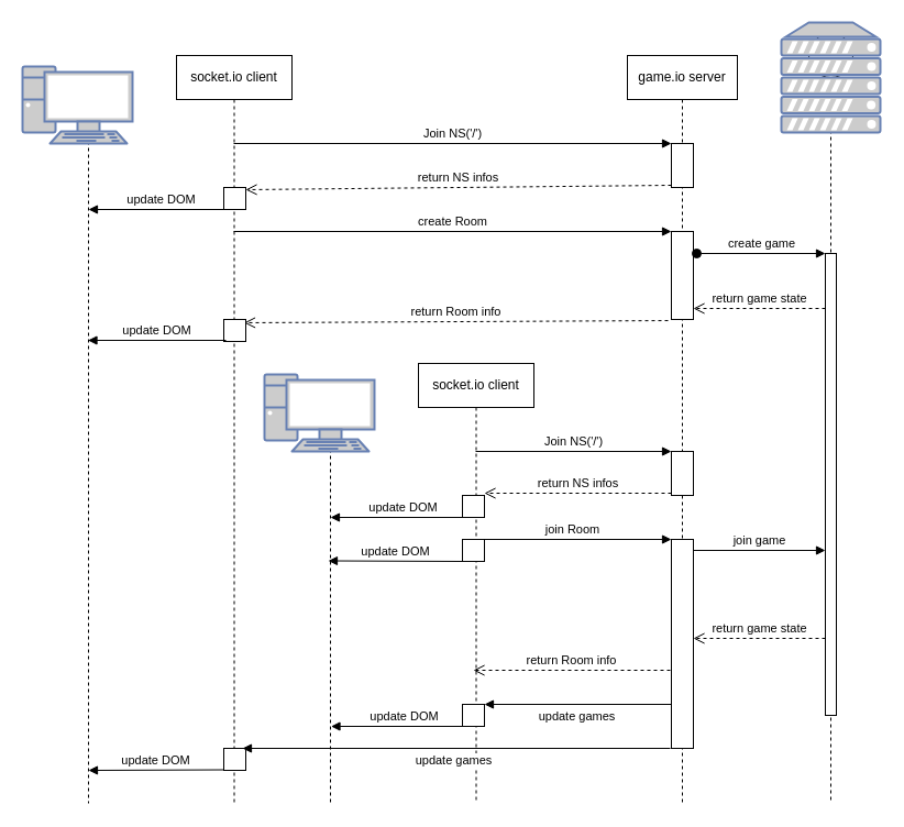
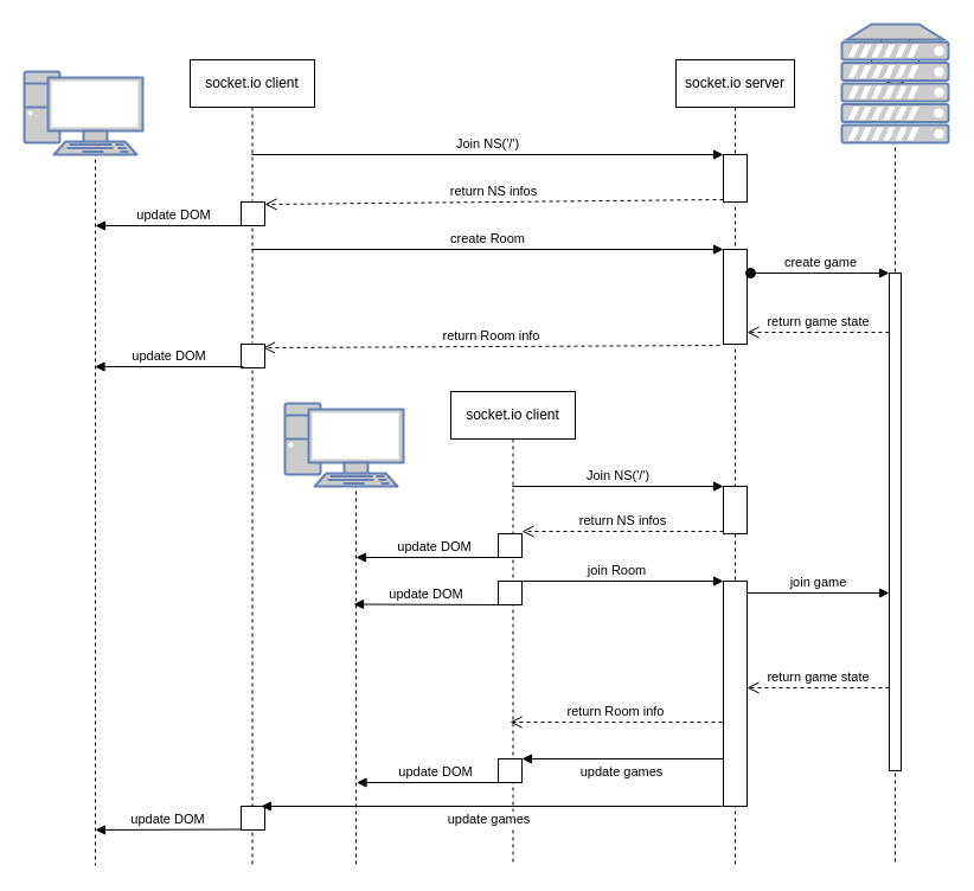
  <mxCell id="0" />
  <mxCell id="1" parent="0" />
  <mxCell id="2" value="" style="shape=umlLifeline;participant=umlEntity;perimeter=lifelinePerimeter;whiteSpace=wrap;html=1;container=1;collapsible=0;recursiveResize=0;verticalAlign=top;spacingTop=36;labelBackgroundColor=#ffffff;outlineConnect=0;" vertex="1" parent="1"><mxGeometry x="60" y="70" width="40" height="660" as="geometry" /></mxCell>
  <mxCell id="3" value="" style="fontColor=#0066CC;verticalAlign=top;verticalLabelPosition=bottom;labelPosition=center;align=center;html=1;outlineConnect=0;fillColor=#CCCCCC;strokeColor=#6881B3;gradientColor=none;gradientDirection=north;strokeWidth=2;shape=mxgraph.networks.pc;" vertex="1" parent="1"><mxGeometry x="20" y="60" width="100" height="70" as="geometry" /></mxCell>
  <mxCell id="4" value="socket.io client" style="shape=umlLifeline;perimeter=lifelinePerimeter;whiteSpace=wrap;html=1;container=1;collapsible=0;recursiveResize=0;outlineConnect=0;" vertex="1" parent="1"><mxGeometry x="160" y="50" width="105" height="680" as="geometry" /></mxCell>
  <mxCell id="5" value="" style="html=1;points=[];perimeter=orthogonalPerimeter;" vertex="1" parent="4"><mxGeometry x="43" y="630" width="20" height="20" as="geometry" /></mxCell>
  <mxCell id="6" value="" style="html=1;points=[];perimeter=orthogonalPerimeter;" vertex="1" parent="4"><mxGeometry x="43" y="240" width="20" height="20" as="geometry" /></mxCell>
  <mxCell id="7" value="" style="html=1;points=[];perimeter=orthogonalPerimeter;" vertex="1" parent="4"><mxGeometry x="43" y="120" width="20" height="20" as="geometry" /></mxCell>
- <mxCell id="8" value="game.io server" style="shape=umlLifeline;perimeter=lifelinePerimeter;whiteSpace=wrap;html=1;container=1;collapsible=0;recursiveResize=0;outlineConnect=0;" vertex="1" parent="1"><mxGeometry x="570" y="50" width="100" height="680" as="geometry" /></mxCell>
+ <mxCell id="8" value="socket.io server" style="shape=umlLifeline;perimeter=lifelinePerimeter;whiteSpace=wrap;html=1;container=1;collapsible=0;recursiveResize=0;outlineConnect=0;" vertex="1" parent="1"><mxGeometry x="570" y="50" width="100" height="680" as="geometry" /></mxCell>
  <mxCell id="9" value="" style="html=1;points=[];perimeter=orthogonalPerimeter;" vertex="1" parent="8"><mxGeometry x="40" y="80" width="20" height="40" as="geometry" /></mxCell>
  <mxCell id="10" value="" style="html=1;points=[];perimeter=orthogonalPerimeter;" vertex="1" parent="8"><mxGeometry x="40" y="160" width="20" height="80" as="geometry" /></mxCell>
  <mxCell id="11" value="Join NS('/')" style="html=1;verticalAlign=bottom;endArrow=block;entryX=0;entryY=0;" edge="1" target="9" parent="1" source="4"><mxGeometry relative="1" as="geometry"><mxPoint x="210" y="210" as="sourcePoint" /></mxGeometry></mxCell>
  <mxCell id="12" value="&lt;div&gt;return NS infos&lt;/div&gt;" style="html=1;verticalAlign=bottom;endArrow=open;dashed=1;endSize=8;exitX=0;exitY=0.95;entryX=1;entryY=0.1;entryPerimeter=0;" edge="1" source="9" parent="1" target="7"><mxGeometry relative="1" as="geometry"><mxPoint x="290" y="180" as="targetPoint" /></mxGeometry></mxCell>
  <mxCell id="13" value="&lt;div&gt;create Room&lt;/div&gt;" style="html=1;verticalAlign=bottom;endArrow=block;entryX=0;entryY=0;" edge="1" target="10" parent="1" source="4"><mxGeometry relative="1" as="geometry"><mxPoint x="430" y="290" as="sourcePoint" /></mxGeometry></mxCell>
  <mxCell id="14" value="&lt;div&gt;return Room info&lt;/div&gt;" style="html=1;verticalAlign=bottom;endArrow=open;dashed=1;endSize=8;exitX=-0.15;exitY=1.013;exitPerimeter=0;entryX=0.925;entryY=0.15;entryPerimeter=0;" edge="1" source="10" parent="1" target="6"><mxGeometry relative="1" as="geometry"><mxPoint x="430" y="366" as="targetPoint" /><mxPoint x="500" y="290" as="sourcePoint" /></mxGeometry></mxCell>
  <mxCell id="15" value="update DOM" style="html=1;verticalAlign=bottom;endArrow=block;" edge="1" parent="1" source="4"><mxGeometry width="80" relative="1" as="geometry"><mxPoint x="132.5" y="190" as="sourcePoint" /><mxPoint x="80" y="190" as="targetPoint" /></mxGeometry></mxCell>
  <mxCell id="16" value="update DOM" style="html=1;verticalAlign=bottom;endArrow=block;exitX=0.1;exitY=0.95;exitPerimeter=0;" edge="1" parent="1" source="6" target="2"><mxGeometry width="80" relative="1" as="geometry"><mxPoint x="204" y="298" as="sourcePoint" /><mxPoint x="80.5" y="289" as="targetPoint" /></mxGeometry></mxCell>
  <mxCell id="17" value="" style="shape=umlLifeline;participant=umlEntity;perimeter=lifelinePerimeter;whiteSpace=wrap;html=1;container=1;collapsible=0;recursiveResize=0;verticalAlign=top;spacingTop=36;labelBackgroundColor=#ffffff;outlineConnect=0;" vertex="1" parent="1"><mxGeometry x="735" y="30" width="40" height="700" as="geometry" /></mxCell>
  <mxCell id="18" value="" style="html=1;points=[];perimeter=orthogonalPerimeter;" vertex="1" parent="17"><mxGeometry x="15" y="200" width="10" height="420" as="geometry" /></mxCell>
  <mxCell id="19" value="" style="fontColor=#0066CC;verticalAlign=top;verticalLabelPosition=bottom;labelPosition=center;align=center;html=1;outlineConnect=0;fillColor=#CCCCCC;strokeColor=#6881B3;gradientColor=none;gradientDirection=north;strokeWidth=2;shape=mxgraph.networks.server;" vertex="1" parent="1"><mxGeometry x="710" y="20" width="90" height="100" as="geometry" /></mxCell>
  <mxCell id="20" value="create game" style="html=1;verticalAlign=bottom;startArrow=oval;endArrow=block;startSize=8;" edge="1" target="18" parent="1"><mxGeometry relative="1" as="geometry"><mxPoint x="633" y="230" as="sourcePoint" /></mxGeometry></mxCell>
  <mxCell id="21" value="return game state" style="html=1;verticalAlign=bottom;endArrow=open;dashed=1;endSize=8;" edge="1" parent="1" source="18"><mxGeometry relative="1" as="geometry"><mxPoint x="750" y="329.5" as="sourcePoint" /><mxPoint x="630" y="280" as="targetPoint" /></mxGeometry></mxCell>
  <mxCell id="22" value="" style="shape=umlLifeline;participant=umlEntity;perimeter=lifelinePerimeter;whiteSpace=wrap;html=1;container=1;collapsible=0;recursiveResize=0;verticalAlign=top;spacingTop=36;labelBackgroundColor=#ffffff;outlineConnect=0;" vertex="1" parent="1"><mxGeometry x="280" y="350" width="40" height="380" as="geometry" /></mxCell>
  <mxCell id="23" value="" style="fontColor=#0066CC;verticalAlign=top;verticalLabelPosition=bottom;labelPosition=center;align=center;html=1;outlineConnect=0;fillColor=#CCCCCC;strokeColor=#6881B3;gradientColor=none;gradientDirection=north;strokeWidth=2;shape=mxgraph.networks.pc;" vertex="1" parent="1"><mxGeometry x="240" y="340" width="100" height="70" as="geometry" /></mxCell>
  <mxCell id="24" value="socket.io client" style="shape=umlLifeline;perimeter=lifelinePerimeter;whiteSpace=wrap;html=1;container=1;collapsible=0;recursiveResize=0;outlineConnect=0;" vertex="1" parent="1"><mxGeometry x="380" y="330" width="105" height="400" as="geometry" /></mxCell>
  <mxCell id="25" value="" style="html=1;points=[];perimeter=orthogonalPerimeter;" vertex="1" parent="24"><mxGeometry x="40" y="310" width="20" height="20" as="geometry" /></mxCell>
  <mxCell id="26" value="" style="html=1;points=[];perimeter=orthogonalPerimeter;" vertex="1" parent="24"><mxGeometry x="40" y="160" width="20" height="20" as="geometry" /></mxCell>
  <mxCell id="27" value="" style="html=1;points=[];perimeter=orthogonalPerimeter;" vertex="1" parent="24"><mxGeometry x="40" y="120" width="20" height="20" as="geometry" /></mxCell>
  <mxCell id="28" value="" style="html=1;points=[];perimeter=orthogonalPerimeter;" vertex="1" parent="1"><mxGeometry x="610" y="410" width="20" height="40" as="geometry" /></mxCell>
  <mxCell id="29" value="" style="html=1;points=[];perimeter=orthogonalPerimeter;" vertex="1" parent="1"><mxGeometry x="610" y="490" width="20" height="190" as="geometry" /></mxCell>
  <mxCell id="30" value="Join NS('/')" style="html=1;verticalAlign=bottom;endArrow=block;entryX=0;entryY=0;" edge="1" source="24" target="28" parent="1"><mxGeometry relative="1" as="geometry"><mxPoint x="212" y="410" as="sourcePoint" /></mxGeometry></mxCell>
  <mxCell id="31" value="&lt;div&gt;return NS infos&lt;/div&gt;" style="html=1;verticalAlign=bottom;endArrow=open;dashed=1;endSize=8;exitX=0;exitY=0.95;" edge="1" source="28" parent="1"><mxGeometry relative="1" as="geometry"><mxPoint x="440" y="448" as="targetPoint" /></mxGeometry></mxCell>
  <mxCell id="32" value="&lt;div&gt;join Room&lt;/div&gt;" style="html=1;verticalAlign=bottom;endArrow=block;entryX=0;entryY=0;" edge="1" target="29" parent="1"><mxGeometry relative="1" as="geometry"><mxPoint x="430" y="490" as="sourcePoint" /></mxGeometry></mxCell>
  <mxCell id="33" value="&lt;div&gt;return Room info&lt;/div&gt;" style="html=1;verticalAlign=bottom;endArrow=open;dashed=1;endSize=8;" edge="1" parent="1"><mxGeometry relative="1" as="geometry"><mxPoint x="430" y="609" as="targetPoint" /><mxPoint x="609" y="609" as="sourcePoint" /></mxGeometry></mxCell>
  <mxCell id="34" value="update DOM" style="html=1;verticalAlign=bottom;endArrow=block;" edge="1" parent="1"><mxGeometry width="80" relative="1" as="geometry"><mxPoint x="432" y="470" as="sourcePoint" /><mxPoint x="300" y="470" as="targetPoint" /></mxGeometry></mxCell>
  <mxCell id="35" value="update DOM" style="html=1;verticalAlign=bottom;endArrow=block;" edge="1" parent="1"><mxGeometry width="80" relative="1" as="geometry"><mxPoint x="420" y="510" as="sourcePoint" /><mxPoint x="298" y="509.5" as="targetPoint" /></mxGeometry></mxCell>
  <mxCell id="36" value="join game" style="html=1;verticalAlign=bottom;endArrow=block;" edge="1" parent="1"><mxGeometry width="80" relative="1" as="geometry"><mxPoint x="630" y="500" as="sourcePoint" /><mxPoint x="750" y="500" as="targetPoint" /></mxGeometry></mxCell>
  <mxCell id="37" value="update DOM" style="html=1;verticalAlign=bottom;endArrow=block;" edge="1" parent="1"><mxGeometry width="80" relative="1" as="geometry"><mxPoint x="203" y="699.5" as="sourcePoint" /><mxPoint x="80" y="700" as="targetPoint" /></mxGeometry></mxCell>
  <mxCell id="38" value="return game state" style="html=1;verticalAlign=bottom;endArrow=open;dashed=1;endSize=8;" edge="1" parent="1"><mxGeometry relative="1" as="geometry"><mxPoint x="750" y="580" as="sourcePoint" /><mxPoint x="630" y="580" as="targetPoint" /></mxGeometry></mxCell>
  <mxCell id="39" value="&lt;div&gt;update games&lt;/div&gt;" style="html=1;verticalAlign=bottom;endArrow=block;" edge="1" parent="1"><mxGeometry x="0.011" y="20" width="80" relative="1" as="geometry"><mxPoint x="610" y="640" as="sourcePoint" /><mxPoint x="440" y="640" as="targetPoint" /><mxPoint as="offset" /></mxGeometry></mxCell>
  <mxCell id="40" value="update DOM" style="html=1;verticalAlign=bottom;endArrow=block;" edge="1" parent="1"><mxGeometry width="80" relative="1" as="geometry"><mxPoint x="432.5" y="660" as="sourcePoint" /><mxPoint x="300.5" y="660" as="targetPoint" /></mxGeometry></mxCell>
  <mxCell id="41" value="&lt;div&gt;update games&lt;/div&gt;" style="html=1;verticalAlign=bottom;endArrow=block;exitX=-0.05;exitY=1;exitPerimeter=0;" edge="1" parent="1" source="29"><mxGeometry x="0.011" y="20" width="80" relative="1" as="geometry"><mxPoint x="602.5" y="680" as="sourcePoint" /><mxPoint x="220" y="680" as="targetPoint" /><mxPoint as="offset" /></mxGeometry></mxCell>
